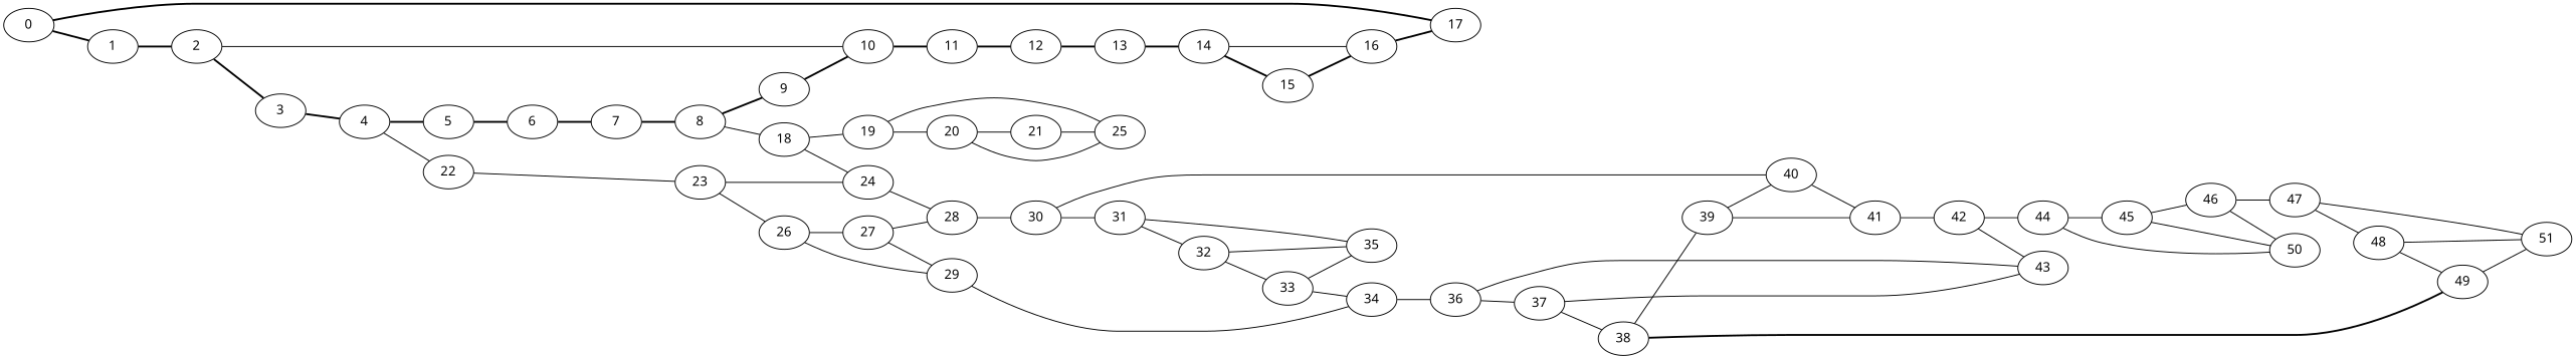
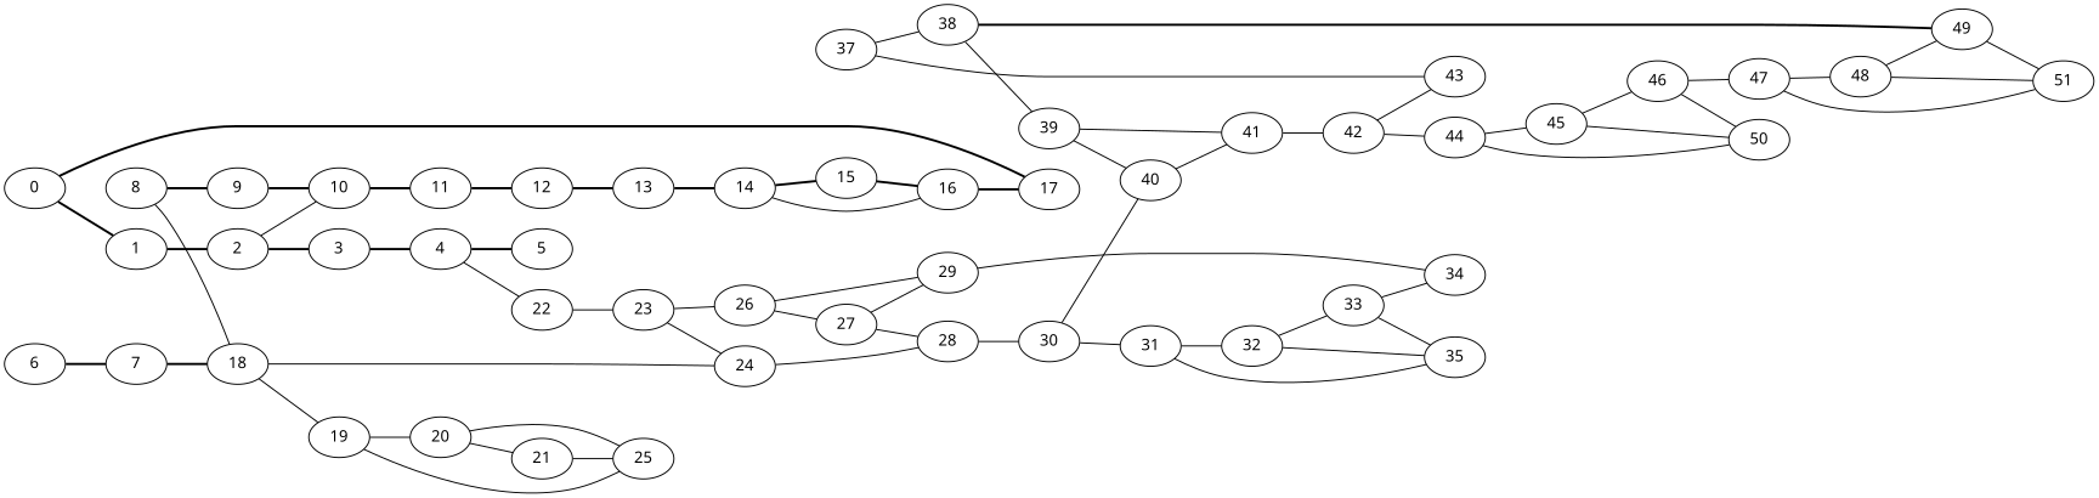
  graph {
    fontname="Noto Sans"
    rankdir=LR
    node [fontname="Noto Sans"]
    edge [fontname="Noto Sans"]
    0
    1
    17
    2
    3
    10
    4
    11
    5
    22
    12
    6
    23
    7
    24
    26
    8
    9
    18
    19
    20
    25
    28
    13
    14
    15
    16
    21
    30
    27
    29
    34
    31
    40
-   36
    32
    35
    41
    37
    43
    33
    42
    38
    39
    49
    51
    44
    45
    50
    46
    47
    48
    0 -- 1 [style=bold]
    0 -- 17 [style=bold]
    1 -- 2 [style=bold]
    2 -- 3 [style=bold]
    2 -- 10
    3 -- 4 [style=bold]
    10 -- 11 [style=bold]
    4 -- 5 [style=bold]
    4 -- 22
    11 -- 12 [style=bold]
-   5 -- 6 [style=bold]
    22 -- 23
    12 -- 13 [style=bold]
    6 -- 7 [style=bold]
    23 -- 24
    23 -- 26
-   7 -- 8 [style=bold]
+   7 -- 18 [style=bold]
    24 -- 28
    26 -- 27
    26 -- 29
    8 -- 9 [style=bold]
    8 -- 18
    9 -- 10 [style=bold]
    18 -- 24
    18 -- 19
    19 -- 20
    19 -- 25
    20 -- 25
    20 -- 21
    28 -- 30
    13 -- 14 [style=bold]
    14 -- 15 [style=bold]
    14 -- 16
    15 -- 16 [style=bold]
    16 -- 17 [style=bold]
    21 -- 25
    30 -- 31
    30 -- 40
    27 -- 28
    27 -- 29
    29 -- 34
-   34 -- 36
    31 -- 32
    31 -- 35
    40 -- 41
-   36 -- 37
-   36 -- 43
    32 -- 35
    32 -- 33
    41 -- 42
    37 -- 43
    37 -- 38
    33 -- 34
    33 -- 35
    42 -- 43
    42 -- 44
    38 -- 39
    38 -- 49 [style=bold]
    39 -- 40
    39 -- 41
    49 -- 51
    44 -- 45
    44 -- 50
    45 -- 50
    45 -- 46
    46 -- 50
    46 -- 47
    47 -- 51
    47 -- 48
    48 -- 49
    48 -- 51
  }
